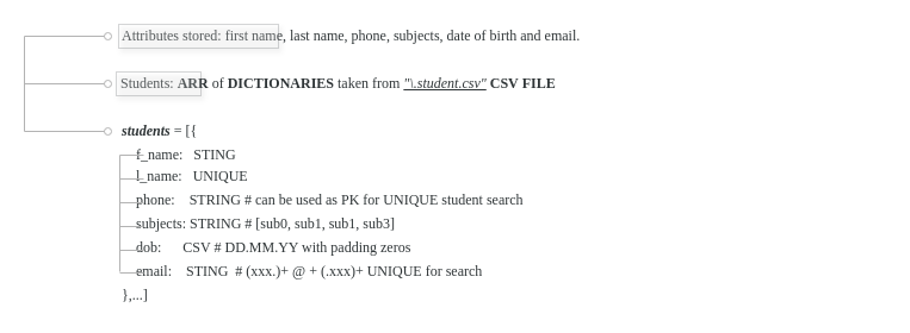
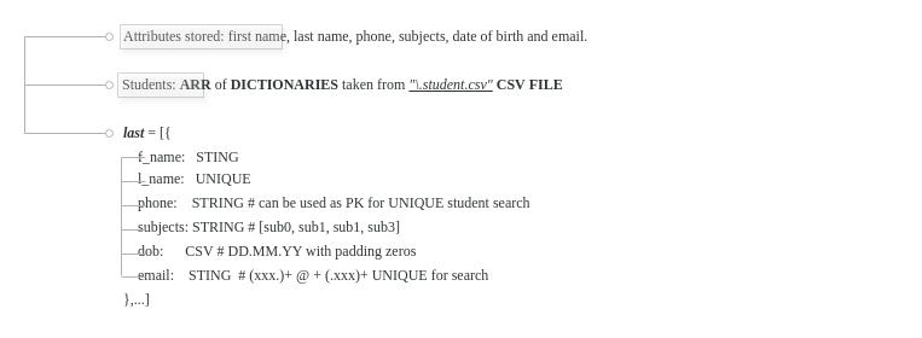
  <mxCell id="0" />
  <mxCell id="1" parent="0" />
  <mxCell id="2" value="Students: &lt;b&gt;ARR&lt;/b&gt; of &lt;b&gt;DICTIONARIES&lt;/b&gt;&amp;nbsp;taken from &lt;i&gt;&lt;u&gt;&quot;\.student.csv&quot;&lt;/u&gt;&lt;/i&gt;&amp;nbsp;&lt;b&gt;CSV&lt;/b&gt;&amp;nbsp;&lt;b&gt;FILE&lt;/b&gt;&amp;nbsp;" style="text;html=1;strokeColor=none;fillColor=none;align=left;verticalAlign=middle;whiteSpace=wrap;rounded=0;fontFamily=Fira Code;fontSource=https%3A%2F%2Ffonts.googleapis.com%2Fcss2%3Ffamily%3DFira%2BCode%3Awght%40300%26display%3Dswap';fontColor=#2F3537;" parent="1" vertex="1"><mxGeometry x="99" y="60" width="641" height="20" as="geometry" /></mxCell>
  <mxCell id="3" value="Attributes stored: first name, last name, phone, subjects, date of birth and email." style="text;html=1;strokeColor=none;fillColor=none;align=left;verticalAlign=middle;whiteSpace=wrap;rounded=0;fontFamily=Fira Code;fontSource=https%3A%2F%2Ffonts.googleapis.com%2Fcss2%3Ffamily%3DFira%2BCode%3Awght%40300%26display%3Dswap';fontColor=#2F3537;" parent="1" vertex="1"><mxGeometry x="100" y="20" width="640" height="20" as="geometry" /></mxCell>
- <mxCell id="4" value="&lt;b&gt;&lt;i&gt;students&lt;/i&gt;&lt;/b&gt; = [{" style="text;html=1;strokeColor=none;fillColor=none;align=left;verticalAlign=middle;whiteSpace=wrap;rounded=0;fontFamily=Fira Code;fontSource=https%3A%2F%2Ffonts.googleapis.com%2Fcss2%3Ffamily%3DFira%2BCode%3Awght%40300%26display%3Dswap';fontColor=#2F3537;" parent="1" vertex="1"><mxGeometry x="100" y="100" width="641" height="20" as="geometry" /></mxCell>
+ <mxCell id="4" value="&lt;b&gt;&lt;i&gt;last&lt;/i&gt;&lt;/b&gt; = [{" style="text;html=1;strokeColor=none;fillColor=none;align=left;verticalAlign=middle;whiteSpace=wrap;rounded=0;fontFamily=Fira Code;fontSource=https%3A%2F%2Ffonts.googleapis.com%2Fcss2%3Ffamily%3DFira%2BCode%3Awght%40300%26display%3Dswap';fontColor=#2F3537;" parent="1" vertex="1"><mxGeometry x="100" y="100" width="641" height="20" as="geometry" /></mxCell>
  <mxCell id="5" value="&amp;nbsp; &amp;nbsp; f_name:&amp;nbsp; &amp;nbsp;STING" style="text;html=1;strokeColor=none;fillColor=none;align=left;verticalAlign=middle;whiteSpace=wrap;rounded=0;fontFamily=Fira Code;fontSource=https%3A%2F%2Ffonts.googleapis.com%2Fcss2%3Ffamily%3DFira%2BCode%3Awght%40300%26display%3Dswap';fontColor=#2F3537;" parent="1" vertex="1"><mxGeometry x="100" y="120" width="641" height="20" as="geometry" /></mxCell>
  <mxCell id="6" value="&amp;nbsp; &amp;nbsp; l_name:&amp;nbsp; &amp;nbsp;UNIQUE" style="text;html=1;strokeColor=none;fillColor=none;align=left;verticalAlign=middle;whiteSpace=wrap;rounded=0;fontFamily=Fira Code;fontSource=https%3A%2F%2Ffonts.googleapis.com%2Fcss2%3Ffamily%3DFira%2BCode%3Awght%40300%26display%3Dswap';fontColor=#2F3537;" parent="1" vertex="1"><mxGeometry x="100" y="138" width="641" height="20" as="geometry" /></mxCell>
  <mxCell id="7" value="&amp;nbsp; &amp;nbsp; phone:&amp;nbsp; &amp;nbsp; STRING # can be used as PK for UNIQUE student search" style="text;html=1;strokeColor=none;fillColor=none;align=left;verticalAlign=middle;whiteSpace=wrap;rounded=0;fontFamily=Fira Code;fontSource=https%3A%2F%2Ffonts.googleapis.com%2Fcss2%3Ffamily%3DFira%2BCode%3Awght%40300%26display%3Dswap';fontColor=#2F3537;" parent="1" vertex="1"><mxGeometry x="100" y="158" width="641" height="20" as="geometry" /></mxCell>
  <mxCell id="8" value="&amp;nbsp; &amp;nbsp; subjects: STRING # [sub0, sub1, sub1, sub3]" style="text;html=1;strokeColor=none;fillColor=none;align=left;verticalAlign=middle;whiteSpace=wrap;rounded=0;fontFamily=Fira Code;fontSource=https%3A%2F%2Ffonts.googleapis.com%2Fcss2%3Ffamily%3DFira%2BCode%3Awght%40300%26display%3Dswap';fontColor=#2F3537;" parent="1" vertex="1"><mxGeometry x="100" y="178" width="641" height="20" as="geometry" /></mxCell>
  <mxCell id="9" value="&amp;nbsp; &amp;nbsp; dob:&amp;nbsp; &amp;nbsp; &amp;nbsp; CSV # DD.MM.YY with padding zeros" style="text;html=1;strokeColor=none;fillColor=none;align=left;verticalAlign=middle;whiteSpace=wrap;rounded=0;fontFamily=Fira Code;fontSource=https%3A%2F%2Ffonts.googleapis.com%2Fcss2%3Ffamily%3DFira%2BCode%3Awght%40300%26display%3Dswap';fontColor=#2F3537;" parent="1" vertex="1"><mxGeometry x="100" y="198" width="641" height="20" as="geometry" /></mxCell>
  <mxCell id="10" value="&amp;nbsp; &amp;nbsp; email:&amp;nbsp; &amp;nbsp; STING&amp;nbsp; # (xxx.)+ @ + (.xxx)+ UNIQUE for search" style="text;html=1;strokeColor=none;fillColor=none;align=left;verticalAlign=middle;whiteSpace=wrap;rounded=0;fontFamily=Fira Code;fontSource=https%3A%2F%2Ffonts.googleapis.com%2Fcss2%3Ffamily%3DFira%2BCode%3Awght%40300%26display%3Dswap';fontColor=#2F3537;" parent="1" vertex="1"><mxGeometry x="100" y="218" width="641" height="20" as="geometry" /></mxCell>
  <mxCell id="11" value="},...]" style="text;html=1;strokeColor=none;fillColor=none;align=left;verticalAlign=middle;whiteSpace=wrap;rounded=0;fontFamily=Fira Code;fontSource=https%3A%2F%2Ffonts.googleapis.com%2Fcss2%3Ffamily%3DFira%2BCode%3Awght%40300%26display%3Dswap';fontColor=#2F3537;" parent="1" vertex="1"><mxGeometry x="100" y="238" width="641" height="20" as="geometry" /></mxCell>
  <mxCell id="12" value="" style="endArrow=none;html=1;fontColor=#B3B3B3;strokeColor=#B3B3B3;" parent="1" edge="1"><mxGeometry width="50" height="50" relative="1" as="geometry"><mxPoint x="20" y="110" as="sourcePoint" /><mxPoint x="20" y="30" as="targetPoint" /></mxGeometry></mxCell>
  <mxCell id="13" value="" style="endArrow=none;html=1;fontColor=#B3B3B3;strokeColor=#B3B3B3;startArrow=oval;startFill=0;" parent="1" edge="1"><mxGeometry width="50" height="50" relative="1" as="geometry"><mxPoint x="90" y="30" as="sourcePoint" /><mxPoint x="20" y="30" as="targetPoint" /></mxGeometry></mxCell>
  <mxCell id="14" value="" style="endArrow=none;html=1;fontColor=#B3B3B3;strokeColor=#B3B3B3;startArrow=oval;startFill=0;" parent="1" edge="1"><mxGeometry width="50" height="50" relative="1" as="geometry"><mxPoint x="90" y="70" as="sourcePoint" /><mxPoint x="20" y="70" as="targetPoint" /></mxGeometry></mxCell>
  <mxCell id="15" value="" style="endArrow=none;html=1;fontColor=#B3B3B3;strokeColor=#B3B3B3;startArrow=oval;startFill=0;" parent="1" edge="1"><mxGeometry width="50" height="50" relative="1" as="geometry"><mxPoint x="90" y="110" as="sourcePoint" /><mxPoint x="20" y="110" as="targetPoint" /></mxGeometry></mxCell>
  <mxCell id="16" value="" style="endArrow=none;html=1;fontColor=#B3B3B3;strokeColor=#B3B3B3;" parent="1" edge="1"><mxGeometry width="50" height="50" relative="1" as="geometry"><mxPoint x="100" y="228" as="sourcePoint" /><mxPoint x="100" y="130" as="targetPoint" /></mxGeometry></mxCell>
  <mxCell id="17" value="" style="endArrow=none;html=1;fontColor=#B3B3B3;strokeColor=#B3B3B3;startArrow=none;startFill=0;" parent="1" edge="1"><mxGeometry width="50" height="50" relative="1" as="geometry"><mxPoint x="120" y="130" as="sourcePoint" /><mxPoint x="100" y="130" as="targetPoint" /></mxGeometry></mxCell>
  <mxCell id="18" value="" style="endArrow=none;html=1;fontColor=#B3B3B3;strokeColor=#B3B3B3;startArrow=none;startFill=0;" parent="1" edge="1"><mxGeometry width="50" height="50" relative="1" as="geometry"><mxPoint x="120" y="150" as="sourcePoint" /><mxPoint x="100" y="150" as="targetPoint" /></mxGeometry></mxCell>
  <mxCell id="19" value="" style="endArrow=none;html=1;fontColor=#B3B3B3;strokeColor=#B3B3B3;startArrow=none;startFill=0;" parent="1" edge="1"><mxGeometry width="50" height="50" relative="1" as="geometry"><mxPoint x="120" y="170" as="sourcePoint" /><mxPoint x="100" y="170" as="targetPoint" /></mxGeometry></mxCell>
  <mxCell id="20" value="" style="endArrow=none;html=1;fontColor=#B3B3B3;strokeColor=#B3B3B3;startArrow=none;startFill=0;" parent="1" edge="1"><mxGeometry width="50" height="50" relative="1" as="geometry"><mxPoint x="120" y="190" as="sourcePoint" /><mxPoint x="100" y="190" as="targetPoint" /></mxGeometry></mxCell>
  <mxCell id="21" value="" style="endArrow=none;html=1;fontColor=#B3B3B3;strokeColor=#B3B3B3;startArrow=none;startFill=0;" parent="1" edge="1"><mxGeometry width="50" height="50" relative="1" as="geometry"><mxPoint x="120" y="210" as="sourcePoint" /><mxPoint x="100" y="210" as="targetPoint" /></mxGeometry></mxCell>
  <mxCell id="22" value="" style="endArrow=none;html=1;fontColor=#B3B3B3;strokeColor=#B3B3B3;startArrow=none;startFill=0;" parent="1" edge="1"><mxGeometry width="50" height="50" relative="1" as="geometry"><mxPoint x="120" y="229" as="sourcePoint" /><mxPoint x="100" y="229" as="targetPoint" /></mxGeometry></mxCell>
  <mxCell id="23" value="" style="rounded=0;whiteSpace=wrap;html=1;fontFamily=Lucida Console;strokeColor=#2F3537;opacity=20;fillColor=#FFFFFF;shadow=1;fontColor=#2F3537;align=left;" parent="1" vertex="1"><mxGeometry x="99" y="20" width="134" height="20" as="geometry" /></mxCell>
  <mxCell id="24" value="" style="rounded=0;whiteSpace=wrap;html=1;fontFamily=Lucida Console;strokeColor=#2F3537;opacity=20;fillColor=#FFFFFF;shadow=1;fontColor=#2F3537;align=left;" parent="1" vertex="1"><mxGeometry x="97" y="60" width="71" height="20" as="geometry" /></mxCell>
